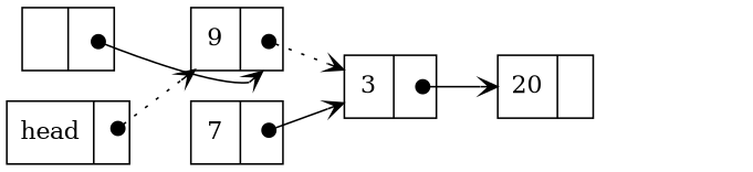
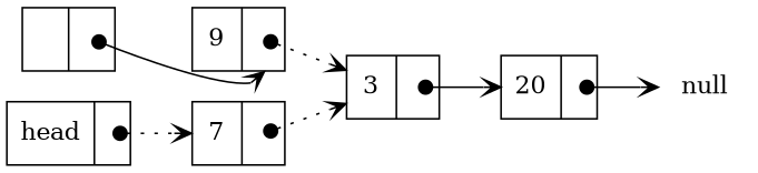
  digraph {
    rankdir=LR
    node [shape=record]
    edge [arrowhead=vee arrowtail=dot dir=both style=solid tailclip=false tailport="ref:c"]
    n1 [label="{ head | <ref>  }"]
    n2 [label="{ 9 | <ref>  }"]
    n3 [label="{ 3 | <ref>  }"]
    n4 [label="{ 7 | <ref>  }"]
    n5 [label="{ 20 | <ref>  }"]
+   n6 [label=null shape=none]
    n7 [label="{ | <ref>  }"]
-   n1 -> n2 [style=dotted]
+   n1 -> n4 [style=dotted]
    n2 -> n3 [style=dotted]
    n3 -> n5
-   n4 -> n3
+   n4 -> n3 [style=dotted]
+   n5 -> n6
    n7 -> n2 [headport=ref]
  }
